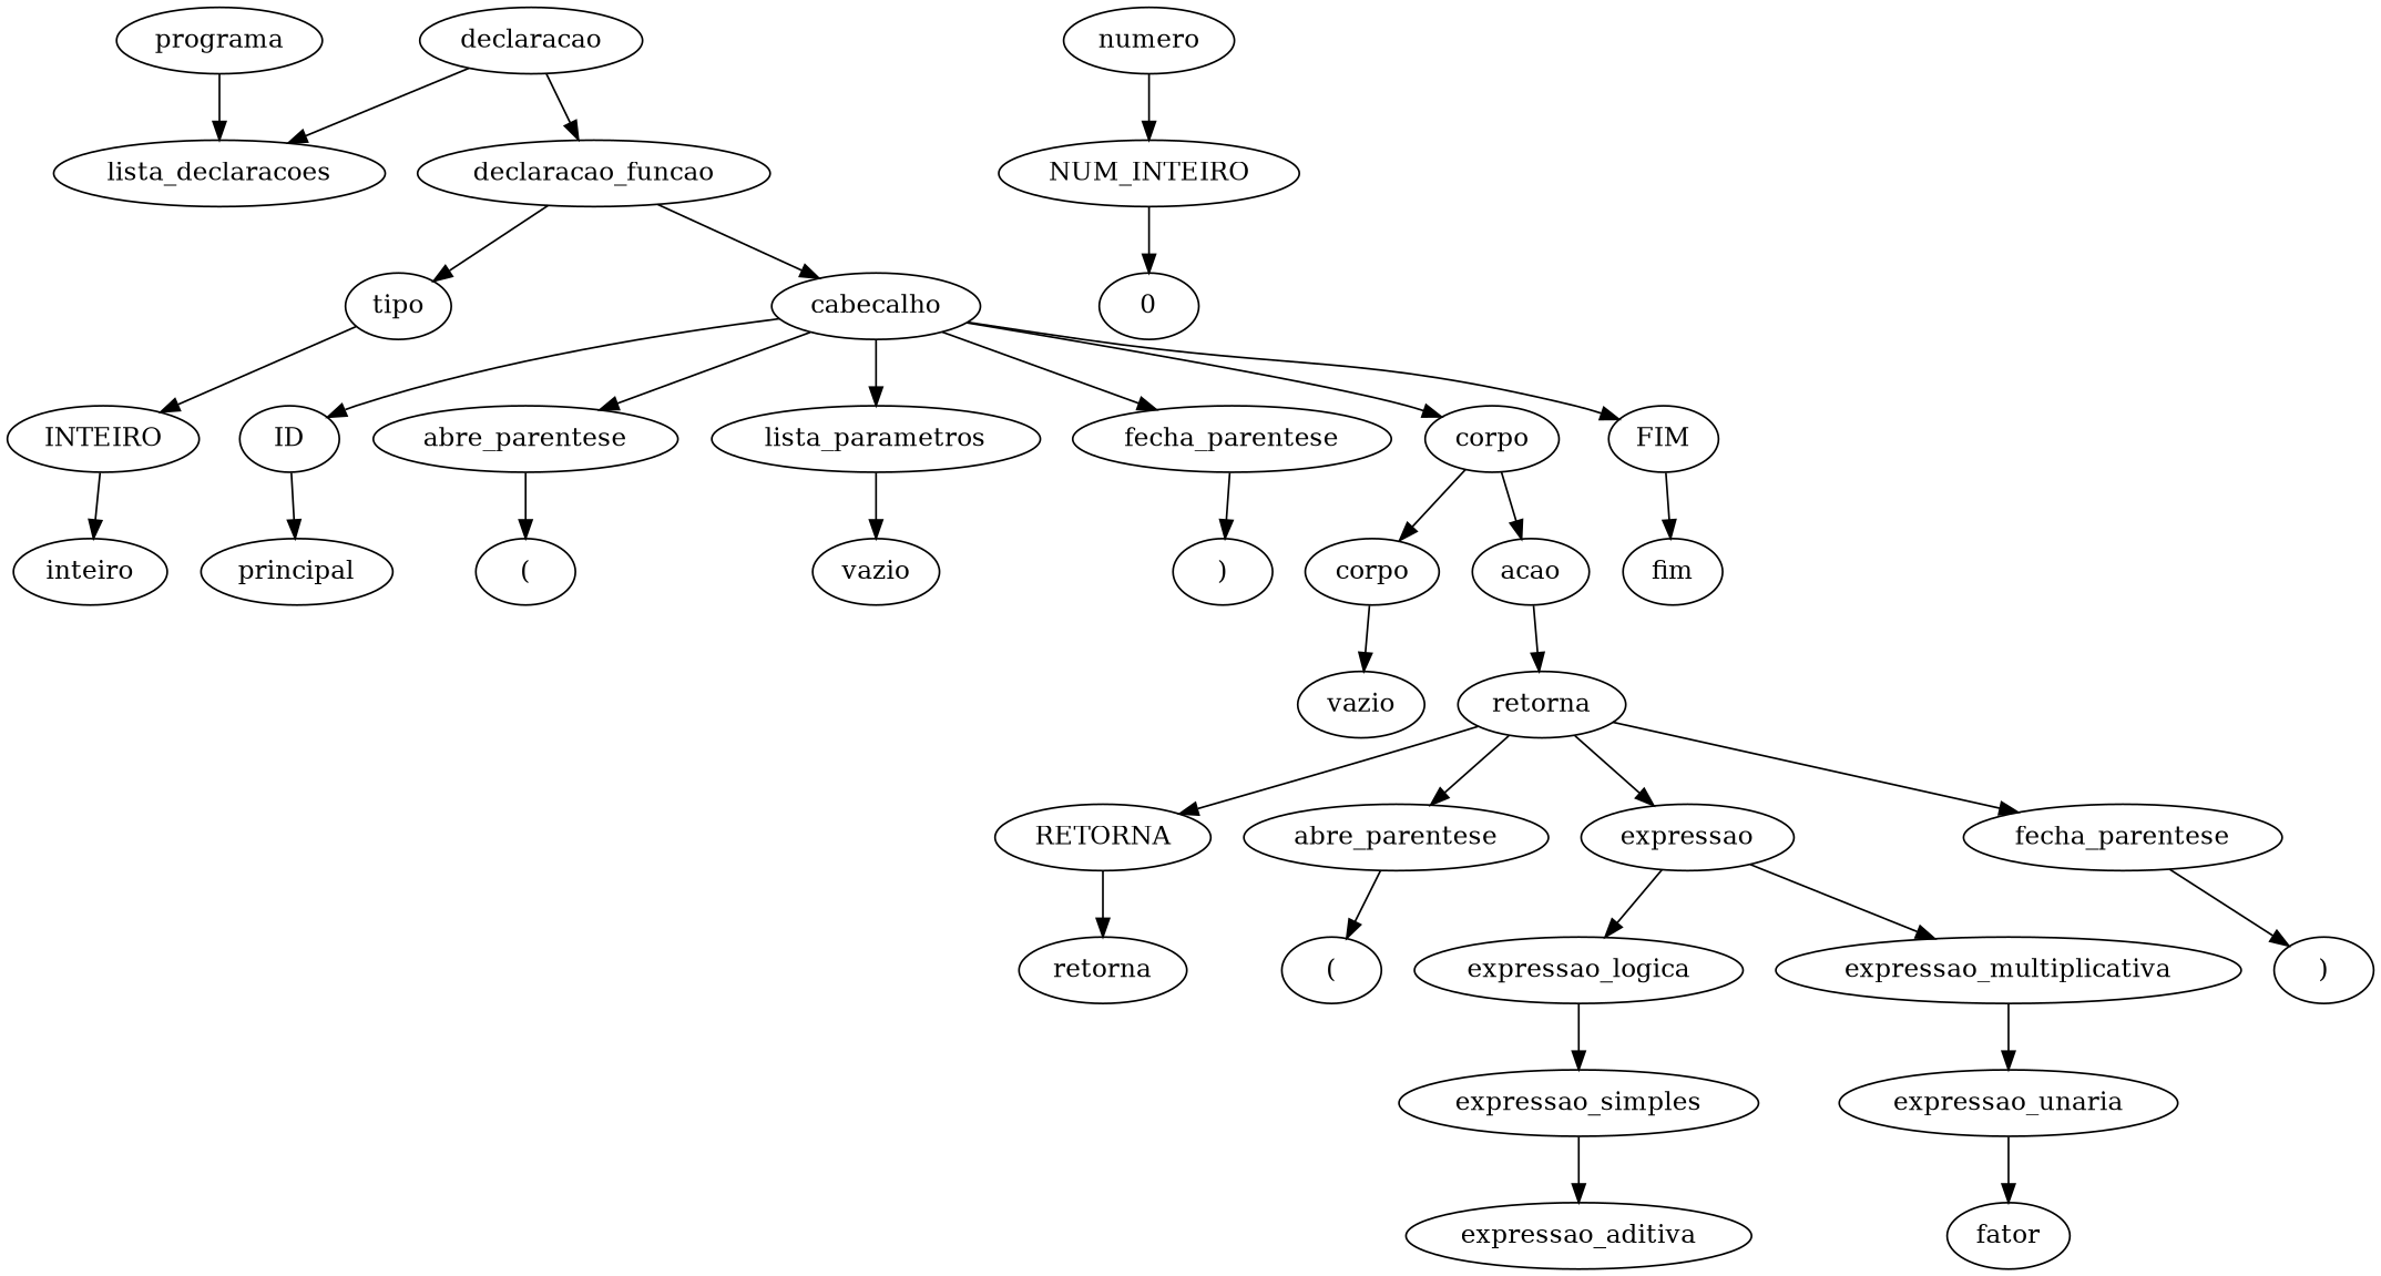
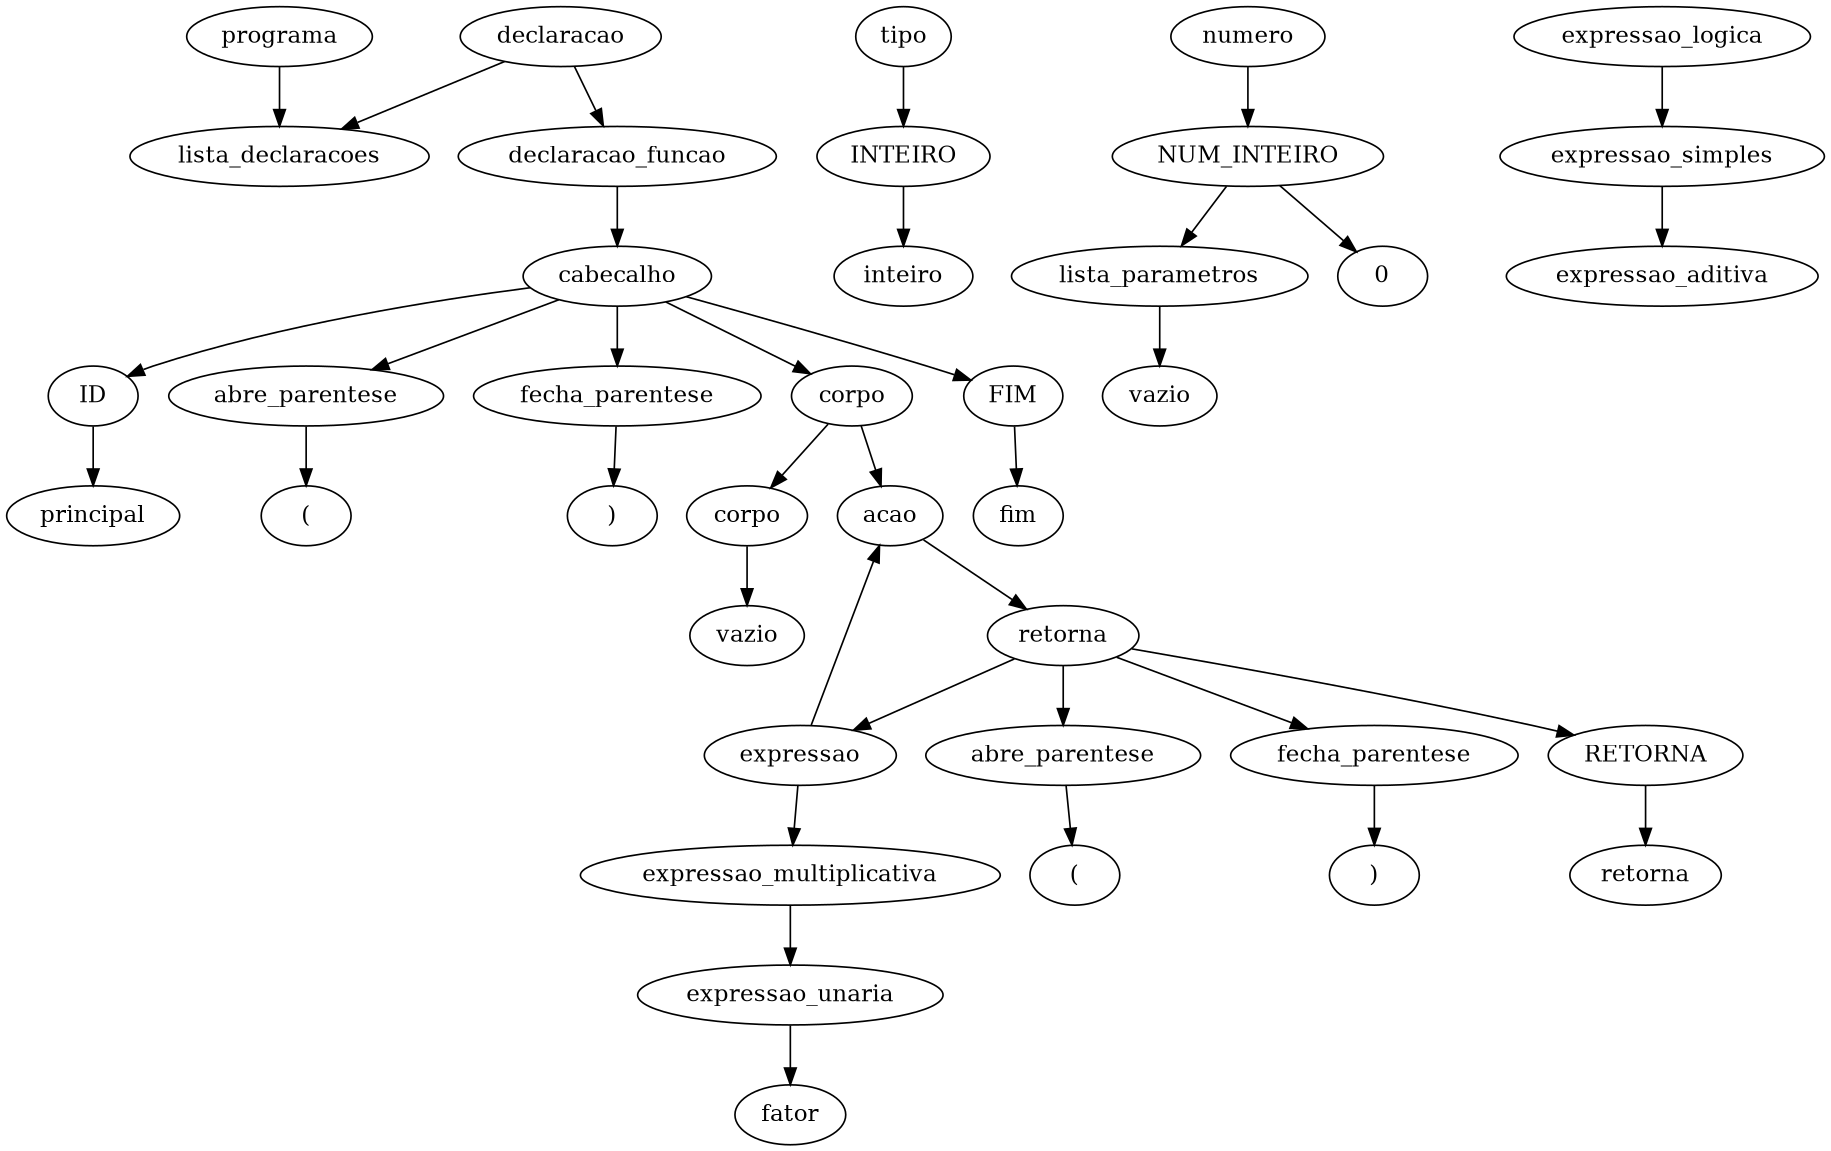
  digraph {
    n1 [label=programa]
    n2 [label=lista_declaracoes]
    n3 [label=declaracao]
    n4 [label=declaracao_funcao]
    n5 [label=tipo]
    n6 [label=cabecalho]
    n7 [label=INTEIRO]
    n8 [label=ID]
    n9 [label=abre_parentese]
    n10 [label=lista_parametros]
    n11 [label=fecha_parentese]
    n12 [label=corpo]
    n13 [label=FIM]
    n14 [label=inteiro]
    n15 [label=principal]
    n16 [label="("]
    n17 [label=vazio]
    n18 [label=")"]
    n19 [label=corpo]
    n20 [label=acao]
    n21 [label=fim]
    n22 [label=vazio]
    n23 [label=retorna]
    n24 [label=RETORNA]
    n25 [label=abre_parentese]
    n26 [label=expressao]
    n27 [label=fecha_parentese]
    n28 [label=retorna]
    n29 [label="("]
    n30 [label=expressao_logica]
    n31 [label=expressao_multiplicativa]
    n32 [label=")"]
    n33 [label=expressao_simples]
    n34 [label=expressao_aditiva]
    n35 [label=expressao_unaria]
    n36 [label=fator]
    n37 [label=numero]
    n38 [label=NUM_INTEIRO]
    n39 [label=0]
    n1 -> n2
    n3 -> n2
    n3 -> n4
-   n4 -> n5
    n4 -> n6
    n5 -> n7
    n6 -> n8
    n6 -> n9
-   n6 -> n10
+   n38 -> n10
    n6 -> n11
    n6 -> n12
    n6 -> n13
    n7 -> n14
    n8 -> n15
    n9 -> n16
    n10 -> n17
    n11 -> n18
    n12 -> n19
    n12 -> n20
    n13 -> n21
    n19 -> n22
    n20 -> n23
    n23 -> n24
    n23 -> n25
    n23 -> n26
    n23 -> n27
    n24 -> n28
    n25 -> n29
-   n26 -> n30
+   n26 -> n20
    n26 -> n31
    n27 -> n32
    n30 -> n33
    n31 -> n35
    n33 -> n34
    n35 -> n36
    n37 -> n38
    n38 -> n39
  }
